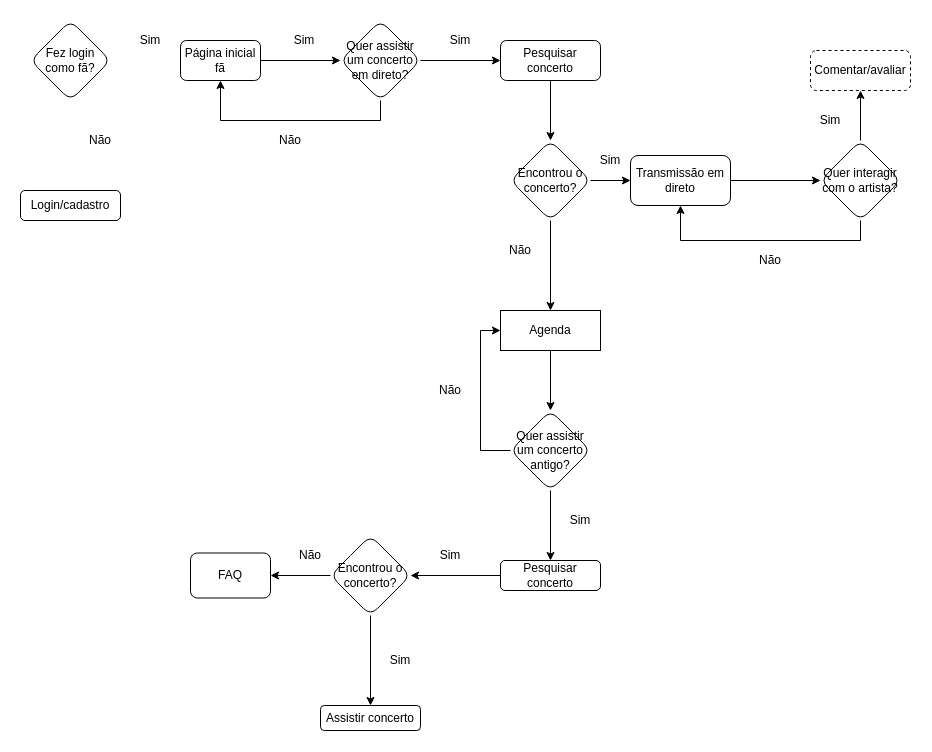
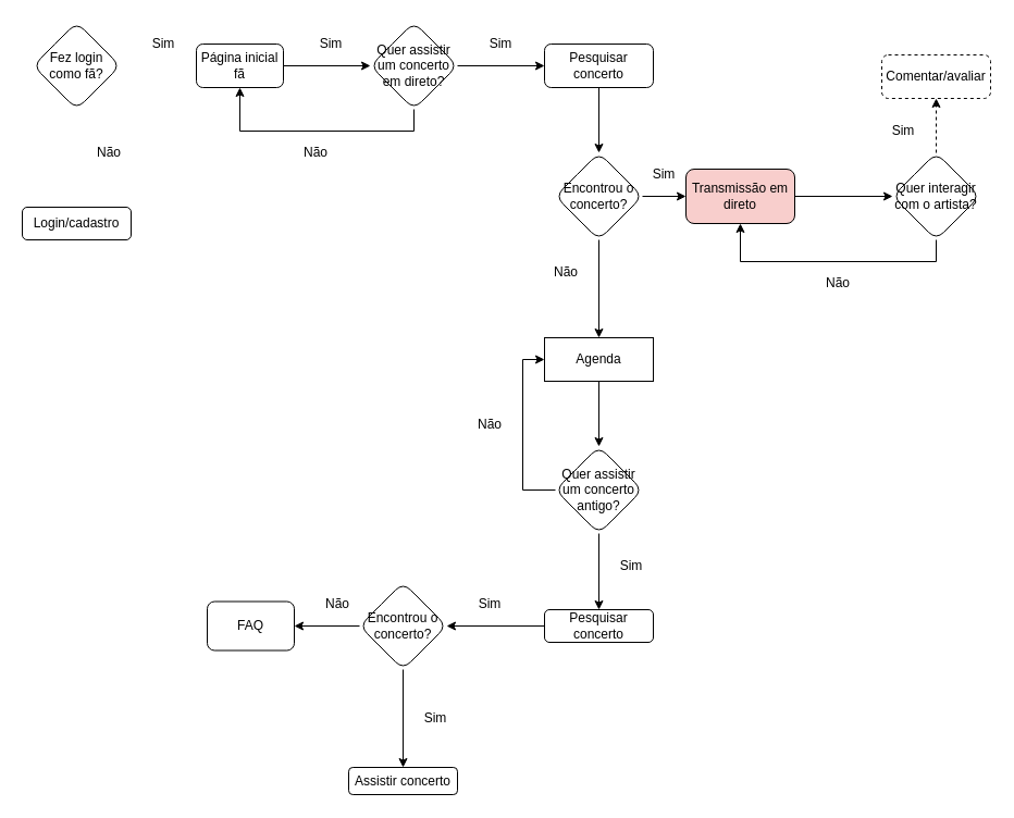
  <mxCell id="0" />
  <mxCell id="1" parent="0" />
  <mxCell id="2" value="Fez login como fã?" style="rhombus;whiteSpace=wrap;html=1;rounded=1;" vertex="1" parent="1"><mxGeometry x="30" y="20" width="80" height="80" as="geometry" /></mxCell>
  <mxCell id="3" value="" style="edgeStyle=orthogonalEdgeStyle;rounded=0;orthogonalLoop=1;jettySize=auto;html=1;" edge="1" parent="1" source="4" target="7"><mxGeometry relative="1" as="geometry" /></mxCell>
  <mxCell id="4" value="Página inicial&lt;br&gt;fã" style="whiteSpace=wrap;html=1;rounded=1;" vertex="1" parent="1"><mxGeometry x="180" y="40" width="80" height="40" as="geometry" /></mxCell>
  <mxCell id="5" value="" style="edgeStyle=orthogonalEdgeStyle;rounded=0;orthogonalLoop=1;jettySize=auto;html=1;" edge="1" parent="1" source="7" target="9"><mxGeometry relative="1" as="geometry" /></mxCell>
  <mxCell id="6" style="edgeStyle=orthogonalEdgeStyle;rounded=0;orthogonalLoop=1;jettySize=auto;html=1;entryX=0.5;entryY=1;entryDx=0;entryDy=0;" edge="1" parent="1" source="7" target="4"><mxGeometry relative="1" as="geometry"><Array as="points"><mxPoint x="380" y="120" /><mxPoint x="220" y="120" /></Array></mxGeometry></mxCell>
  <mxCell id="7" value="Quer assistir um concerto em direto?" style="rhombus;whiteSpace=wrap;html=1;rounded=1;" vertex="1" parent="1"><mxGeometry x="340" y="20" width="80" height="80" as="geometry" /></mxCell>
  <mxCell id="8" value="" style="edgeStyle=orthogonalEdgeStyle;rounded=0;orthogonalLoop=1;jettySize=auto;html=1;" edge="1" parent="1" source="9" target="12"><mxGeometry relative="1" as="geometry" /></mxCell>
  <mxCell id="9" value="Pesquisar concerto" style="whiteSpace=wrap;html=1;rounded=1;" vertex="1" parent="1"><mxGeometry x="500" y="40" width="100" height="40" as="geometry" /></mxCell>
  <mxCell id="10" value="" style="edgeStyle=orthogonalEdgeStyle;rounded=0;orthogonalLoop=1;jettySize=auto;html=1;" edge="1" parent="1" source="12" target="14"><mxGeometry relative="1" as="geometry" /></mxCell>
  <mxCell id="11" value="" style="edgeStyle=orthogonalEdgeStyle;rounded=0;orthogonalLoop=1;jettySize=auto;html=1;" edge="1" parent="1" source="12" target="16"><mxGeometry relative="1" as="geometry" /></mxCell>
  <mxCell id="12" value="Encontrou o concerto?" style="rhombus;whiteSpace=wrap;html=1;rounded=1;" vertex="1" parent="1"><mxGeometry x="510" y="140" width="80" height="80" as="geometry" /></mxCell>
  <mxCell id="13" value="" style="edgeStyle=orthogonalEdgeStyle;rounded=0;orthogonalLoop=1;jettySize=auto;html=1;" edge="1" parent="1" source="14" target="37"><mxGeometry relative="1" as="geometry" /></mxCell>
- <mxCell id="14" value="Transmissão em direto" style="whiteSpace=wrap;html=1;rounded=1;" vertex="1" parent="1"><mxGeometry x="630" y="155" width="100" height="50" as="geometry" /></mxCell>
+ <mxCell id="14" value="Transmissão em direto" style="whiteSpace=wrap;html=1;rounded=1;fillColor=#f8cecc;" vertex="1" parent="1"><mxGeometry x="630" y="155" width="100" height="50" as="geometry" /></mxCell>
  <mxCell id="15" value="" style="edgeStyle=orthogonalEdgeStyle;rounded=0;orthogonalLoop=1;jettySize=auto;html=1;" edge="1" parent="1" source="16" target="19"><mxGeometry relative="1" as="geometry" /></mxCell>
  <mxCell id="16" value="Agenda" style="whiteSpace=wrap;html=1;rounded=0;" vertex="1" parent="1"><mxGeometry x="500" y="310" width="100" height="40" as="geometry" /></mxCell>
  <mxCell id="17" value="" style="edgeStyle=orthogonalEdgeStyle;rounded=0;orthogonalLoop=1;jettySize=auto;html=1;" edge="1" parent="1" source="19" target="21"><mxGeometry relative="1" as="geometry" /></mxCell>
  <mxCell id="18" style="edgeStyle=orthogonalEdgeStyle;rounded=0;orthogonalLoop=1;jettySize=auto;html=1;entryX=0;entryY=0.5;entryDx=0;entryDy=0;" edge="1" parent="1" source="19" target="16"><mxGeometry relative="1" as="geometry"><Array as="points"><mxPoint x="480" y="450" /><mxPoint x="480" y="330" /></Array></mxGeometry></mxCell>
  <mxCell id="19" value="Quer assistir um concerto antigo?" style="rhombus;whiteSpace=wrap;html=1;rounded=1;" vertex="1" parent="1"><mxGeometry x="510" y="410" width="80" height="80" as="geometry" /></mxCell>
  <mxCell id="20" value="" style="edgeStyle=orthogonalEdgeStyle;rounded=0;orthogonalLoop=1;jettySize=auto;html=1;" edge="1" parent="1" source="21" target="30"><mxGeometry relative="1" as="geometry" /></mxCell>
  <mxCell id="21" value="Pesquisar concerto" style="whiteSpace=wrap;html=1;rounded=1;" vertex="1" parent="1"><mxGeometry x="500" y="560" width="100" height="30" as="geometry" /></mxCell>
  <mxCell id="22" value="Sim" style="text;html=1;strokeColor=none;fillColor=none;align=center;verticalAlign=middle;whiteSpace=wrap;rounded=0;" vertex="1" parent="1"><mxGeometry x="130" y="30" width="40" height="20" as="geometry" /></mxCell>
  <mxCell id="23" value="Sim" style="text;html=1;strokeColor=none;fillColor=none;align=center;verticalAlign=middle;whiteSpace=wrap;rounded=0;" vertex="1" parent="1"><mxGeometry x="284" y="30" width="40" height="20" as="geometry" /></mxCell>
  <mxCell id="24" value="Login/cadastro" style="whiteSpace=wrap;html=1;rounded=1;" vertex="1" parent="1"><mxGeometry x="20" y="190" width="100" height="30" as="geometry" /></mxCell>
  <mxCell id="25" value="Não" style="text;html=1;strokeColor=none;fillColor=none;align=center;verticalAlign=middle;whiteSpace=wrap;rounded=0;" vertex="1" parent="1"><mxGeometry x="80" y="130" width="40" height="20" as="geometry" /></mxCell>
  <mxCell id="26" value="Sim" style="text;html=1;strokeColor=none;fillColor=none;align=center;verticalAlign=middle;whiteSpace=wrap;rounded=0;" vertex="1" parent="1"><mxGeometry x="440" y="30" width="40" height="20" as="geometry" /></mxCell>
  <mxCell id="27" value="Sim" style="text;html=1;strokeColor=none;fillColor=none;align=center;verticalAlign=middle;whiteSpace=wrap;rounded=0;" vertex="1" parent="1"><mxGeometry x="590" y="150" width="40" height="20" as="geometry" /></mxCell>
  <mxCell id="28" value="" style="edgeStyle=orthogonalEdgeStyle;rounded=0;orthogonalLoop=1;jettySize=auto;html=1;" edge="1" parent="1" source="30" target="31"><mxGeometry relative="1" as="geometry" /></mxCell>
  <mxCell id="29" value="" style="edgeStyle=orthogonalEdgeStyle;rounded=0;orthogonalLoop=1;jettySize=auto;html=1;" edge="1" parent="1" source="30" target="32"><mxGeometry relative="1" as="geometry" /></mxCell>
  <mxCell id="30" value="Encontrou o concerto?" style="rhombus;whiteSpace=wrap;html=1;rounded=1;" vertex="1" parent="1"><mxGeometry x="330" y="535" width="80" height="80" as="geometry" /></mxCell>
  <mxCell id="31" value="Assistir concerto" style="whiteSpace=wrap;html=1;rounded=1;" vertex="1" parent="1"><mxGeometry x="320" y="705" width="100" height="25" as="geometry" /></mxCell>
  <mxCell id="32" value="FAQ" style="whiteSpace=wrap;html=1;rounded=1;" vertex="1" parent="1"><mxGeometry x="190" y="552.5" width="80" height="45" as="geometry" /></mxCell>
  <mxCell id="33" value="Não" style="text;html=1;strokeColor=none;fillColor=none;align=center;verticalAlign=middle;whiteSpace=wrap;rounded=0;" vertex="1" parent="1"><mxGeometry x="500" y="240" width="40" height="20" as="geometry" /></mxCell>
  <mxCell id="34" value="Não" style="text;html=1;strokeColor=none;fillColor=none;align=center;verticalAlign=middle;whiteSpace=wrap;rounded=0;" vertex="1" parent="1"><mxGeometry x="270" y="130" width="40" height="20" as="geometry" /></mxCell>
  <mxCell id="35" style="edgeStyle=orthogonalEdgeStyle;rounded=0;orthogonalLoop=1;jettySize=auto;html=1;entryX=0.5;entryY=1;entryDx=0;entryDy=0;" edge="1" parent="1" source="37" target="14"><mxGeometry relative="1" as="geometry"><Array as="points"><mxPoint x="860" y="240" /><mxPoint x="680" y="240" /></Array></mxGeometry></mxCell>
- <mxCell id="36" value="" style="edgeStyle=orthogonalEdgeStyle;rounded=0;orthogonalLoop=1;jettySize=auto;html=1;" edge="1" parent="1" source="37" target="38"><mxGeometry relative="1" as="geometry" /></mxCell>
+ <mxCell id="36" value="" style="edgeStyle=orthogonalEdgeStyle;rounded=0;orthogonalLoop=1;jettySize=auto;html=1;dashed=1;" edge="1" parent="1" source="37" target="38"><mxGeometry relative="1" as="geometry" /></mxCell>
  <mxCell id="37" value="Quer interagir com o artista?" style="rhombus;whiteSpace=wrap;html=1;rounded=1;" vertex="1" parent="1"><mxGeometry x="820" y="140" width="80" height="80" as="geometry" /></mxCell>
  <mxCell id="38" value="Comentar/avaliar" style="whiteSpace=wrap;html=1;rounded=1;dashed=1;" vertex="1" parent="1"><mxGeometry x="810" y="50" width="100" height="40" as="geometry" /></mxCell>
  <mxCell id="39" value="Sim" style="text;html=1;strokeColor=none;fillColor=none;align=center;verticalAlign=middle;whiteSpace=wrap;rounded=0;" vertex="1" parent="1"><mxGeometry x="810" y="110" width="40" height="20" as="geometry" /></mxCell>
  <mxCell id="40" value="Não" style="text;html=1;strokeColor=none;fillColor=none;align=center;verticalAlign=middle;whiteSpace=wrap;rounded=0;" vertex="1" parent="1"><mxGeometry x="750" y="250" width="40" height="20" as="geometry" /></mxCell>
  <mxCell id="41" value="Não" style="text;html=1;strokeColor=none;fillColor=none;align=center;verticalAlign=middle;whiteSpace=wrap;rounded=0;" vertex="1" parent="1"><mxGeometry x="290" y="545" width="40" height="20" as="geometry" /></mxCell>
  <mxCell id="42" value="Não" style="text;html=1;strokeColor=none;fillColor=none;align=center;verticalAlign=middle;whiteSpace=wrap;rounded=0;" vertex="1" parent="1"><mxGeometry x="430" y="380" width="40" height="20" as="geometry" /></mxCell>
  <mxCell id="43" value="Sim" style="text;html=1;strokeColor=none;fillColor=none;align=center;verticalAlign=middle;whiteSpace=wrap;rounded=0;" vertex="1" parent="1"><mxGeometry x="560" y="510" width="40" height="20" as="geometry" /></mxCell>
  <mxCell id="44" value="Sim" style="text;html=1;strokeColor=none;fillColor=none;align=center;verticalAlign=middle;whiteSpace=wrap;rounded=0;" vertex="1" parent="1"><mxGeometry x="430" y="545" width="40" height="20" as="geometry" /></mxCell>
  <mxCell id="45" value="Sim" style="text;html=1;strokeColor=none;fillColor=none;align=center;verticalAlign=middle;whiteSpace=wrap;rounded=0;" vertex="1" parent="1"><mxGeometry x="380" y="650" width="40" height="20" as="geometry" /></mxCell>
